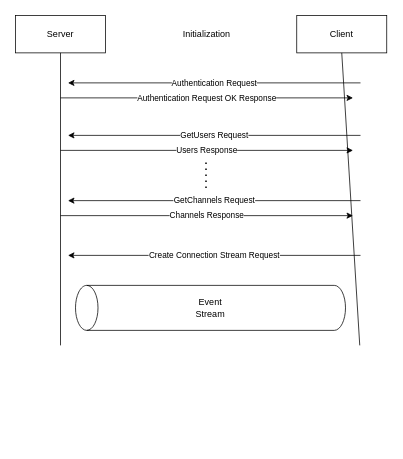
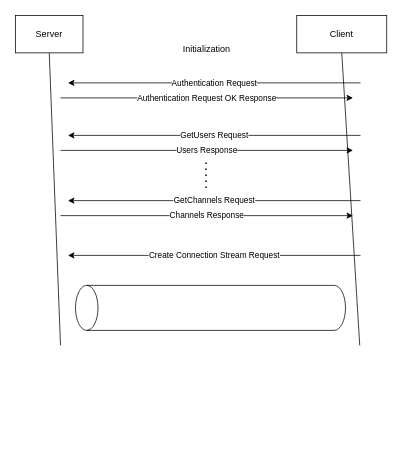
  <mxCell id="0" />
  <mxCell id="1" parent="0" />
  <mxCell id="2" value="Client" style="rounded=0;whiteSpace=wrap;html=1;" parent="1" vertex="1"><mxGeometry x="395" y="20" width="120" height="50" as="geometry" /></mxCell>
- <mxCell id="3" value="Server" style="rounded=0;whiteSpace=wrap;html=1;" parent="1" vertex="1"><mxGeometry x="20" y="20" width="120" height="50" as="geometry" /></mxCell>
+ <mxCell id="3" value="Server" style="rounded=0;whiteSpace=wrap;html=1;" parent="1" vertex="1"><mxGeometry x="20" y="20" width="90" height="50" as="geometry" /></mxCell>
  <mxCell id="4" value="" style="endArrow=none;html=1;entryX=0.5;entryY=1;entryDx=0;entryDy=0;" parent="1" target="3" edge="1"><mxGeometry width="50" height="50" relative="1" as="geometry"><mxPoint x="80" y="460" as="sourcePoint" /><mxPoint x="300" y="390" as="targetPoint" /></mxGeometry></mxCell>
  <mxCell id="5" value="" style="endArrow=none;html=1;entryX=0.5;entryY=1;entryDx=0;entryDy=0;" parent="1" edge="1" target="2"><mxGeometry width="50" height="50" relative="1" as="geometry"><mxPoint x="479" y="460" as="sourcePoint" /><mxPoint x="479.5" y="140" as="targetPoint" /></mxGeometry></mxCell>
  <mxCell id="6" value="" style="shape=cylinder3;whiteSpace=wrap;html=1;boundedLbl=1;backgroundOutline=1;size=15;rotation=-90;" parent="1" vertex="1"><mxGeometry x="250" y="230" width="60" height="360" as="geometry" /></mxCell>
- <mxCell id="7" value="Event Stream" style="text;html=1;strokeColor=none;fillColor=none;align=center;verticalAlign=middle;whiteSpace=wrap;rounded=0;" parent="1" vertex="1"><mxGeometry x="250" y="395" width="60" height="30" as="geometry" /></mxCell>
  <mxCell id="8" value="Create Connection Stream Request" style="endArrow=classic;html=1;" edge="1" parent="1"><mxGeometry width="50" height="50" relative="1" as="geometry"><mxPoint x="480" y="340" as="sourcePoint" /><mxPoint x="90" y="340" as="targetPoint" /><mxPoint as="offset" /></mxGeometry></mxCell>
- <mxCell id="9" value="Initialization" style="text;html=1;strokeColor=none;fillColor=none;align=center;verticalAlign=middle;whiteSpace=wrap;rounded=0;" vertex="1" parent="1"><mxGeometry x="245" y="30" width="60" height="30" as="geometry" /></mxCell>
+ <mxCell id="9" value="Initialization" style="text;html=1;strokeColor=none;fillColor=none;align=center;verticalAlign=middle;whiteSpace=wrap;rounded=0;" vertex="1" parent="1"><mxGeometry x="245" y="50" width="60" height="30" as="geometry" /></mxCell>
  <mxCell id="10" value="GetUsers Request" style="endArrow=classic;html=1;" edge="1" parent="1"><mxGeometry width="50" height="50" relative="1" as="geometry"><mxPoint x="480" y="180" as="sourcePoint" /><mxPoint x="90" y="180" as="targetPoint" /></mxGeometry></mxCell>
  <mxCell id="11" value="Users Response" style="endArrow=classic;html=1;" edge="1" parent="1"><mxGeometry width="50" height="50" relative="1" as="geometry"><mxPoint x="80" y="200" as="sourcePoint" /><mxPoint x="470" y="200" as="targetPoint" /></mxGeometry></mxCell>
  <mxCell id="12" value="GetChannels Request" style="endArrow=classic;html=1;" edge="1" parent="1"><mxGeometry width="50" height="50" relative="1" as="geometry"><mxPoint x="480" y="267" as="sourcePoint" /><mxPoint x="90" y="267" as="targetPoint" /></mxGeometry></mxCell>
  <mxCell id="13" value="Channels Response" style="endArrow=classic;html=1;" edge="1" parent="1"><mxGeometry width="50" height="50" relative="1" as="geometry"><mxPoint x="80" y="287" as="sourcePoint" /><mxPoint x="470" y="287" as="targetPoint" /><mxPoint as="offset" /></mxGeometry></mxCell>
  <mxCell id="14" value="Authentication Request" style="endArrow=classic;html=1;" edge="1" parent="1"><mxGeometry width="50" height="50" relative="1" as="geometry"><mxPoint x="480" y="110" as="sourcePoint" /><mxPoint x="90" y="110" as="targetPoint" /></mxGeometry></mxCell>
  <mxCell id="15" value="Authentication Request OK Response" style="endArrow=classic;html=1;" edge="1" parent="1"><mxGeometry width="50" height="50" relative="1" as="geometry"><mxPoint x="80" y="130" as="sourcePoint" /><mxPoint x="470" y="130" as="targetPoint" /></mxGeometry></mxCell>
  <mxCell id="16" value="" style="endArrow=none;dashed=1;html=1;dashPattern=1 3;strokeWidth=2;fontColor=none;" edge="1" parent="1"><mxGeometry width="50" height="50" relative="1" as="geometry"><mxPoint x="274" y="250" as="sourcePoint" /><mxPoint x="274" y="210" as="targetPoint" /></mxGeometry></mxCell>
